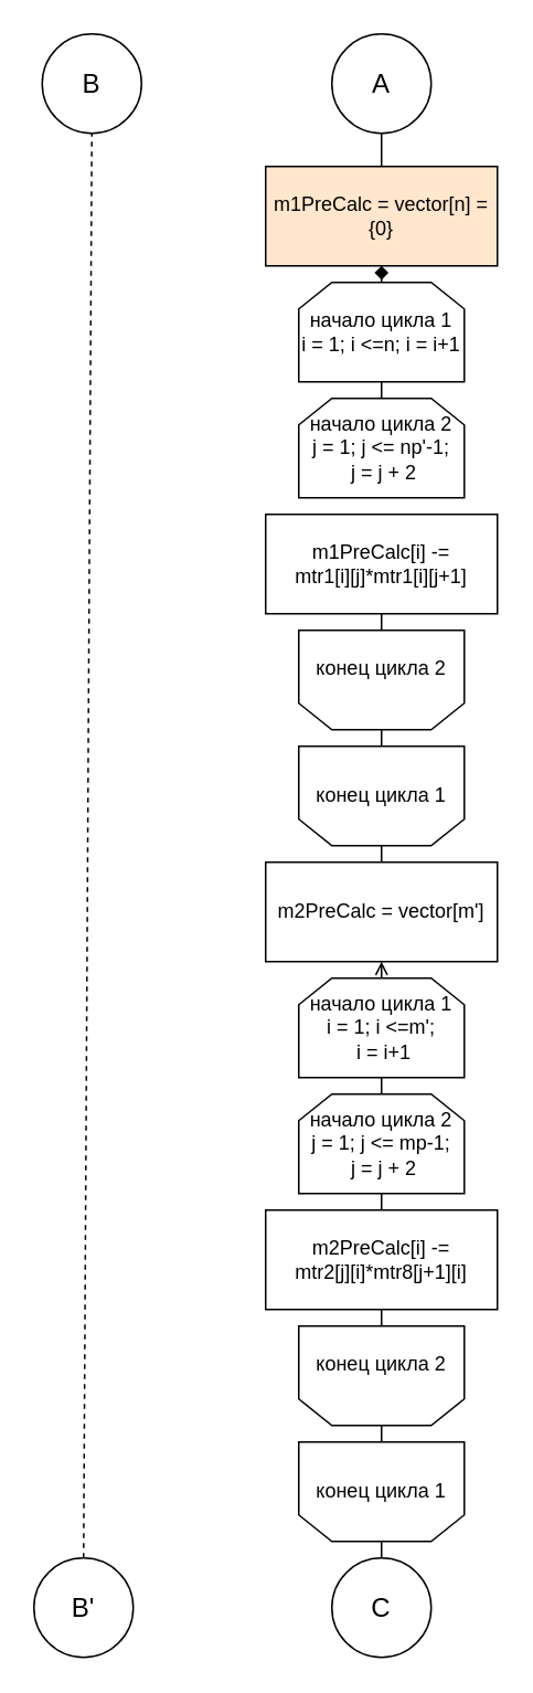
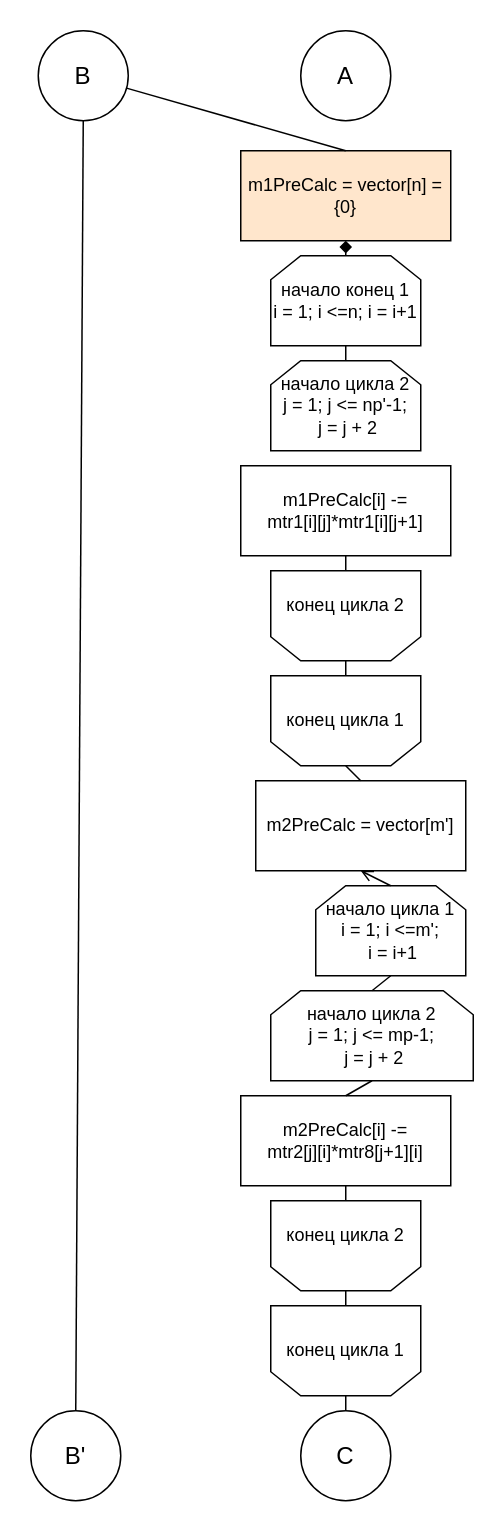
  <mxCell id="0" />
  <mxCell id="1" parent="0" />
  <mxCell id="2" value="&lt;font size=&quot;3&quot;&gt;А&lt;/font&gt;" style="ellipse;whiteSpace=wrap;html=1;aspect=fixed;" vertex="1" parent="1"><mxGeometry x="200" y="20" width="60" height="60" as="geometry" /></mxCell>
  <mxCell id="3" value="m1PreCalc = vector[n] = {0}" style="rounded=0;whiteSpace=wrap;html=1;fillColor=#ffe6cc;" vertex="1" parent="1"><mxGeometry x="160" y="100" width="140" height="60" as="geometry" /></mxCell>
- <mxCell id="4" value="начало цикла 1&lt;br&gt;i = 1; i &amp;lt;=n; i = i+1&lt;br&gt;" style="shape=loopLimit;whiteSpace=wrap;html=1;" vertex="1" parent="1"><mxGeometry x="180" y="170" width="100" height="60" as="geometry" /></mxCell>
+ <mxCell id="4" value="начало конец 1&lt;br&gt;i = 1; i &amp;lt;=n; i = i+1&lt;br&gt;" style="shape=loopLimit;whiteSpace=wrap;html=1;" vertex="1" parent="1"><mxGeometry x="180" y="170" width="100" height="60" as="geometry" /></mxCell>
  <mxCell id="5" value="" style="endArrow=diamond;html=1;entryX=0.5;entryY=1;entryDx=0;entryDy=0;exitX=0.5;exitY=0;exitDx=0;exitDy=0;" edge="1" parent="1" source="4" target="3"><mxGeometry width="50" height="50" relative="1" as="geometry"><mxPoint x="110" y="240" as="sourcePoint" /><mxPoint x="160" y="190" as="targetPoint" /></mxGeometry></mxCell>
  <mxCell id="6" value="начало цикла 2&lt;br&gt;j = 1; j &amp;lt;= np'-1;&lt;br&gt;&amp;nbsp;j = j + 2&lt;br&gt;" style="shape=loopLimit;whiteSpace=wrap;html=1;" vertex="1" parent="1"><mxGeometry x="180" y="240" width="100" height="60" as="geometry" /></mxCell>
  <mxCell id="7" value="" style="endArrow=none;html=1;entryX=0.5;entryY=0;entryDx=0;entryDy=0;exitX=0.5;exitY=1;exitDx=0;exitDy=0;" edge="1" parent="1" source="4" target="6"><mxGeometry width="50" height="50" relative="1" as="geometry"><mxPoint x="60" y="250" as="sourcePoint" /><mxPoint x="110" y="200" as="targetPoint" /></mxGeometry></mxCell>
  <mxCell id="8" value="m1PreCalc[i] -= &lt;br&gt;mtr1[i][j]*mtr1[i][j+1]" style="rounded=0;whiteSpace=wrap;html=1;" vertex="1" parent="1"><mxGeometry x="160" y="310" width="140" height="60" as="geometry" /></mxCell>
  <mxCell id="9" value="конец цикла 2&lt;br&gt;&lt;br&gt;" style="shape=loopLimit;whiteSpace=wrap;html=1;direction=west;" vertex="1" parent="1"><mxGeometry x="180" y="380" width="100" height="60" as="geometry" /></mxCell>
  <mxCell id="10" value="" style="endArrow=none;html=1;entryX=0.5;entryY=1;entryDx=0;entryDy=0;exitX=0.5;exitY=1;exitDx=0;exitDy=0;" edge="1" parent="1" source="9" target="8"><mxGeometry width="50" height="50" relative="1" as="geometry"><mxPoint x="80" y="440" as="sourcePoint" /><mxPoint x="130" y="390" as="targetPoint" /></mxGeometry></mxCell>
  <mxCell id="11" value="конец цикла 1&lt;br&gt;" style="shape=loopLimit;whiteSpace=wrap;html=1;direction=west;" vertex="1" parent="1"><mxGeometry x="180" y="450" width="100" height="60" as="geometry" /></mxCell>
  <mxCell id="12" value="" style="endArrow=none;html=1;entryX=0.5;entryY=1;entryDx=0;entryDy=0;exitX=0.5;exitY=0;exitDx=0;exitDy=0;" edge="1" parent="1" source="9" target="11"><mxGeometry width="50" height="50" relative="1" as="geometry"><mxPoint x="80" y="470" as="sourcePoint" /><mxPoint x="130" y="420" as="targetPoint" /></mxGeometry></mxCell>
- <mxCell id="13" value="" style="endArrow=none;html=1;entryX=0.5;entryY=1;entryDx=0;entryDy=0;exitX=0.5;exitY=0;exitDx=0;exitDy=0;" edge="1" parent="1" source="3" target="2"><mxGeometry width="50" height="50" relative="1" as="geometry"><mxPoint x="0" y="170" as="sourcePoint" /><mxPoint x="50" y="120" as="targetPoint" /></mxGeometry></mxCell>
- <mxCell id="14" value="m2PreCalc = vector[m']" style="rounded=0;whiteSpace=wrap;html=1;" vertex="1" parent="1"><mxGeometry x="160" y="520" width="140" height="60" as="geometry" /></mxCell>
- <mxCell id="15" value="начало цикла 1&lt;br&gt;i = 1; i &amp;lt;=m';&lt;br&gt;&amp;nbsp;i = i+1&lt;br&gt;" style="shape=loopLimit;whiteSpace=wrap;html=1;" vertex="1" parent="1"><mxGeometry x="180" y="590" width="100" height="60" as="geometry" /></mxCell>
+ <mxCell id="13" value="" style="endArrow=none;html=1;exitX=0.5;exitY=0;exitDx=0;exitDy=0;" edge="1" parent="1" source="3" target="28"><mxGeometry width="50" height="50" relative="1" as="geometry"><mxPoint x="0" y="170" as="sourcePoint" /><mxPoint x="50" y="120" as="targetPoint" /></mxGeometry></mxCell>
+ <mxCell id="14" value="m2PreCalc = vector[m']" style="rounded=0;whiteSpace=wrap;html=1;" vertex="1" parent="1"><mxGeometry x="170" y="520" width="140" height="60" as="geometry" /></mxCell>
+ <mxCell id="15" value="начало цикла 1&lt;br&gt;i = 1; i &amp;lt;=m';&lt;br&gt;&amp;nbsp;i = i+1&lt;br&gt;" style="shape=loopLimit;whiteSpace=wrap;html=1;" vertex="1" parent="1"><mxGeometry x="210" y="590" width="100" height="60" as="geometry" /></mxCell>
  <mxCell id="16" value="" style="endArrow=open;html=1;entryX=0.5;entryY=1;entryDx=0;entryDy=0;exitX=0.5;exitY=0;exitDx=0;exitDy=0;" edge="1" parent="1" source="15" target="14"><mxGeometry width="50" height="50" relative="1" as="geometry"><mxPoint x="110" y="660" as="sourcePoint" /><mxPoint x="160" y="610" as="targetPoint" /></mxGeometry></mxCell>
- <mxCell id="17" value="начало цикла 2&lt;br&gt;j = 1; j &amp;lt;= mp-1;&lt;br&gt;&amp;nbsp;j = j + 2&lt;br&gt;" style="shape=loopLimit;whiteSpace=wrap;html=1;" vertex="1" parent="1"><mxGeometry x="180" y="660" width="100" height="60" as="geometry" /></mxCell>
+ <mxCell id="17" value="начало цикла 2&lt;br&gt;j = 1; j &amp;lt;= mp-1;&lt;br&gt;&amp;nbsp;j = j + 2&lt;br&gt;" style="shape=loopLimit;whiteSpace=wrap;html=1;" vertex="1" parent="1"><mxGeometry x="180" y="660" width="135" height="60" as="geometry" /></mxCell>
  <mxCell id="18" value="" style="endArrow=none;html=1;entryX=0.5;entryY=0;entryDx=0;entryDy=0;exitX=0.5;exitY=1;exitDx=0;exitDy=0;" edge="1" parent="1" source="15" target="17"><mxGeometry width="50" height="50" relative="1" as="geometry"><mxPoint x="60" y="670" as="sourcePoint" /><mxPoint x="110" y="620" as="targetPoint" /></mxGeometry></mxCell>
  <mxCell id="19" value="m2PreCalc[i] -= &lt;br&gt;mtr2[j][i]*mtr8[j+1][i]" style="rounded=0;whiteSpace=wrap;html=1;" vertex="1" parent="1"><mxGeometry x="160" y="730" width="140" height="60" as="geometry" /></mxCell>
  <mxCell id="20" value="" style="endArrow=none;html=1;entryX=0.5;entryY=1;entryDx=0;entryDy=0;exitX=0.5;exitY=0;exitDx=0;exitDy=0;" edge="1" parent="1" source="19" target="17"><mxGeometry width="50" height="50" relative="1" as="geometry"><mxPoint x="110" y="720" as="sourcePoint" /><mxPoint x="160" y="670" as="targetPoint" /></mxGeometry></mxCell>
  <mxCell id="21" value="конец цикла 2&lt;br&gt;&lt;br&gt;" style="shape=loopLimit;whiteSpace=wrap;html=1;direction=west;" vertex="1" parent="1"><mxGeometry x="180" y="800" width="100" height="60" as="geometry" /></mxCell>
  <mxCell id="22" value="" style="endArrow=none;html=1;entryX=0.5;entryY=1;entryDx=0;entryDy=0;exitX=0.5;exitY=1;exitDx=0;exitDy=0;" edge="1" parent="1" source="21" target="19"><mxGeometry width="50" height="50" relative="1" as="geometry"><mxPoint x="80" y="860" as="sourcePoint" /><mxPoint x="130" y="810" as="targetPoint" /></mxGeometry></mxCell>
  <mxCell id="23" value="" style="endArrow=none;html=1;entryX=0.5;entryY=1;entryDx=0;entryDy=0;exitX=0.5;exitY=0;exitDx=0;exitDy=0;" edge="1" parent="1" source="21"><mxGeometry width="50" height="50" relative="1" as="geometry"><mxPoint x="80" y="890" as="sourcePoint" /><mxPoint x="230" y="870" as="targetPoint" /></mxGeometry></mxCell>
  <mxCell id="24" value="" style="endArrow=none;html=1;entryX=0.5;entryY=0;entryDx=0;entryDy=0;exitX=0.5;exitY=0;exitDx=0;exitDy=0;" edge="1" parent="1" source="14" target="11"><mxGeometry width="50" height="50" relative="1" as="geometry"><mxPoint x="0" y="460" as="sourcePoint" /><mxPoint x="50" y="410" as="targetPoint" /></mxGeometry></mxCell>
  <mxCell id="25" value="конец цикла 1&lt;br&gt;" style="shape=loopLimit;whiteSpace=wrap;html=1;direction=west;" vertex="1" parent="1"><mxGeometry x="180" y="870" width="100" height="60" as="geometry" /></mxCell>
  <mxCell id="26" value="" style="endArrow=none;html=1;entryX=0.5;entryY=0;entryDx=0;entryDy=0;" edge="1" parent="1" target="25"><mxGeometry width="50" height="50" relative="1" as="geometry"><mxPoint x="230" y="940" as="sourcePoint" /><mxPoint x="230" y="950" as="targetPoint" /></mxGeometry></mxCell>
  <mxCell id="27" value="&lt;font size=&quot;3&quot;&gt;C&lt;/font&gt;" style="ellipse;whiteSpace=wrap;html=1;aspect=fixed;" vertex="1" parent="1"><mxGeometry x="200" y="940" width="60" height="60" as="geometry" /></mxCell>
  <mxCell id="28" value="&lt;font size=&quot;3&quot;&gt;B&lt;/font&gt;" style="ellipse;whiteSpace=wrap;html=1;aspect=fixed;" vertex="1" parent="1"><mxGeometry x="25" y="20" width="60" height="60" as="geometry" /></mxCell>
  <mxCell id="29" value="&lt;font size=&quot;3&quot;&gt;B'&lt;/font&gt;" style="ellipse;whiteSpace=wrap;html=1;aspect=fixed;" vertex="1" parent="1"><mxGeometry x="20" y="940" width="60" height="60" as="geometry" /></mxCell>
- <mxCell id="30" value="" style="endArrow=none;html=1;entryX=0.5;entryY=1;entryDx=0;entryDy=0;exitX=0.5;exitY=0;exitDx=0;exitDy=0;dashed=1;" edge="1" parent="1" source="29" target="28"><mxGeometry width="50" height="50" relative="1" as="geometry"><mxPoint x="-50" y="240" as="sourcePoint" /><mxPoint x="0" y="190" as="targetPoint" /></mxGeometry></mxCell>
+ <mxCell id="30" value="" style="endArrow=none;html=1;entryX=0.5;entryY=1;entryDx=0;entryDy=0;exitX=0.5;exitY=0;exitDx=0;exitDy=0;" edge="1" parent="1" source="29" target="28"><mxGeometry width="50" height="50" relative="1" as="geometry"><mxPoint x="-50" y="240" as="sourcePoint" /><mxPoint x="0" y="190" as="targetPoint" /></mxGeometry></mxCell>
